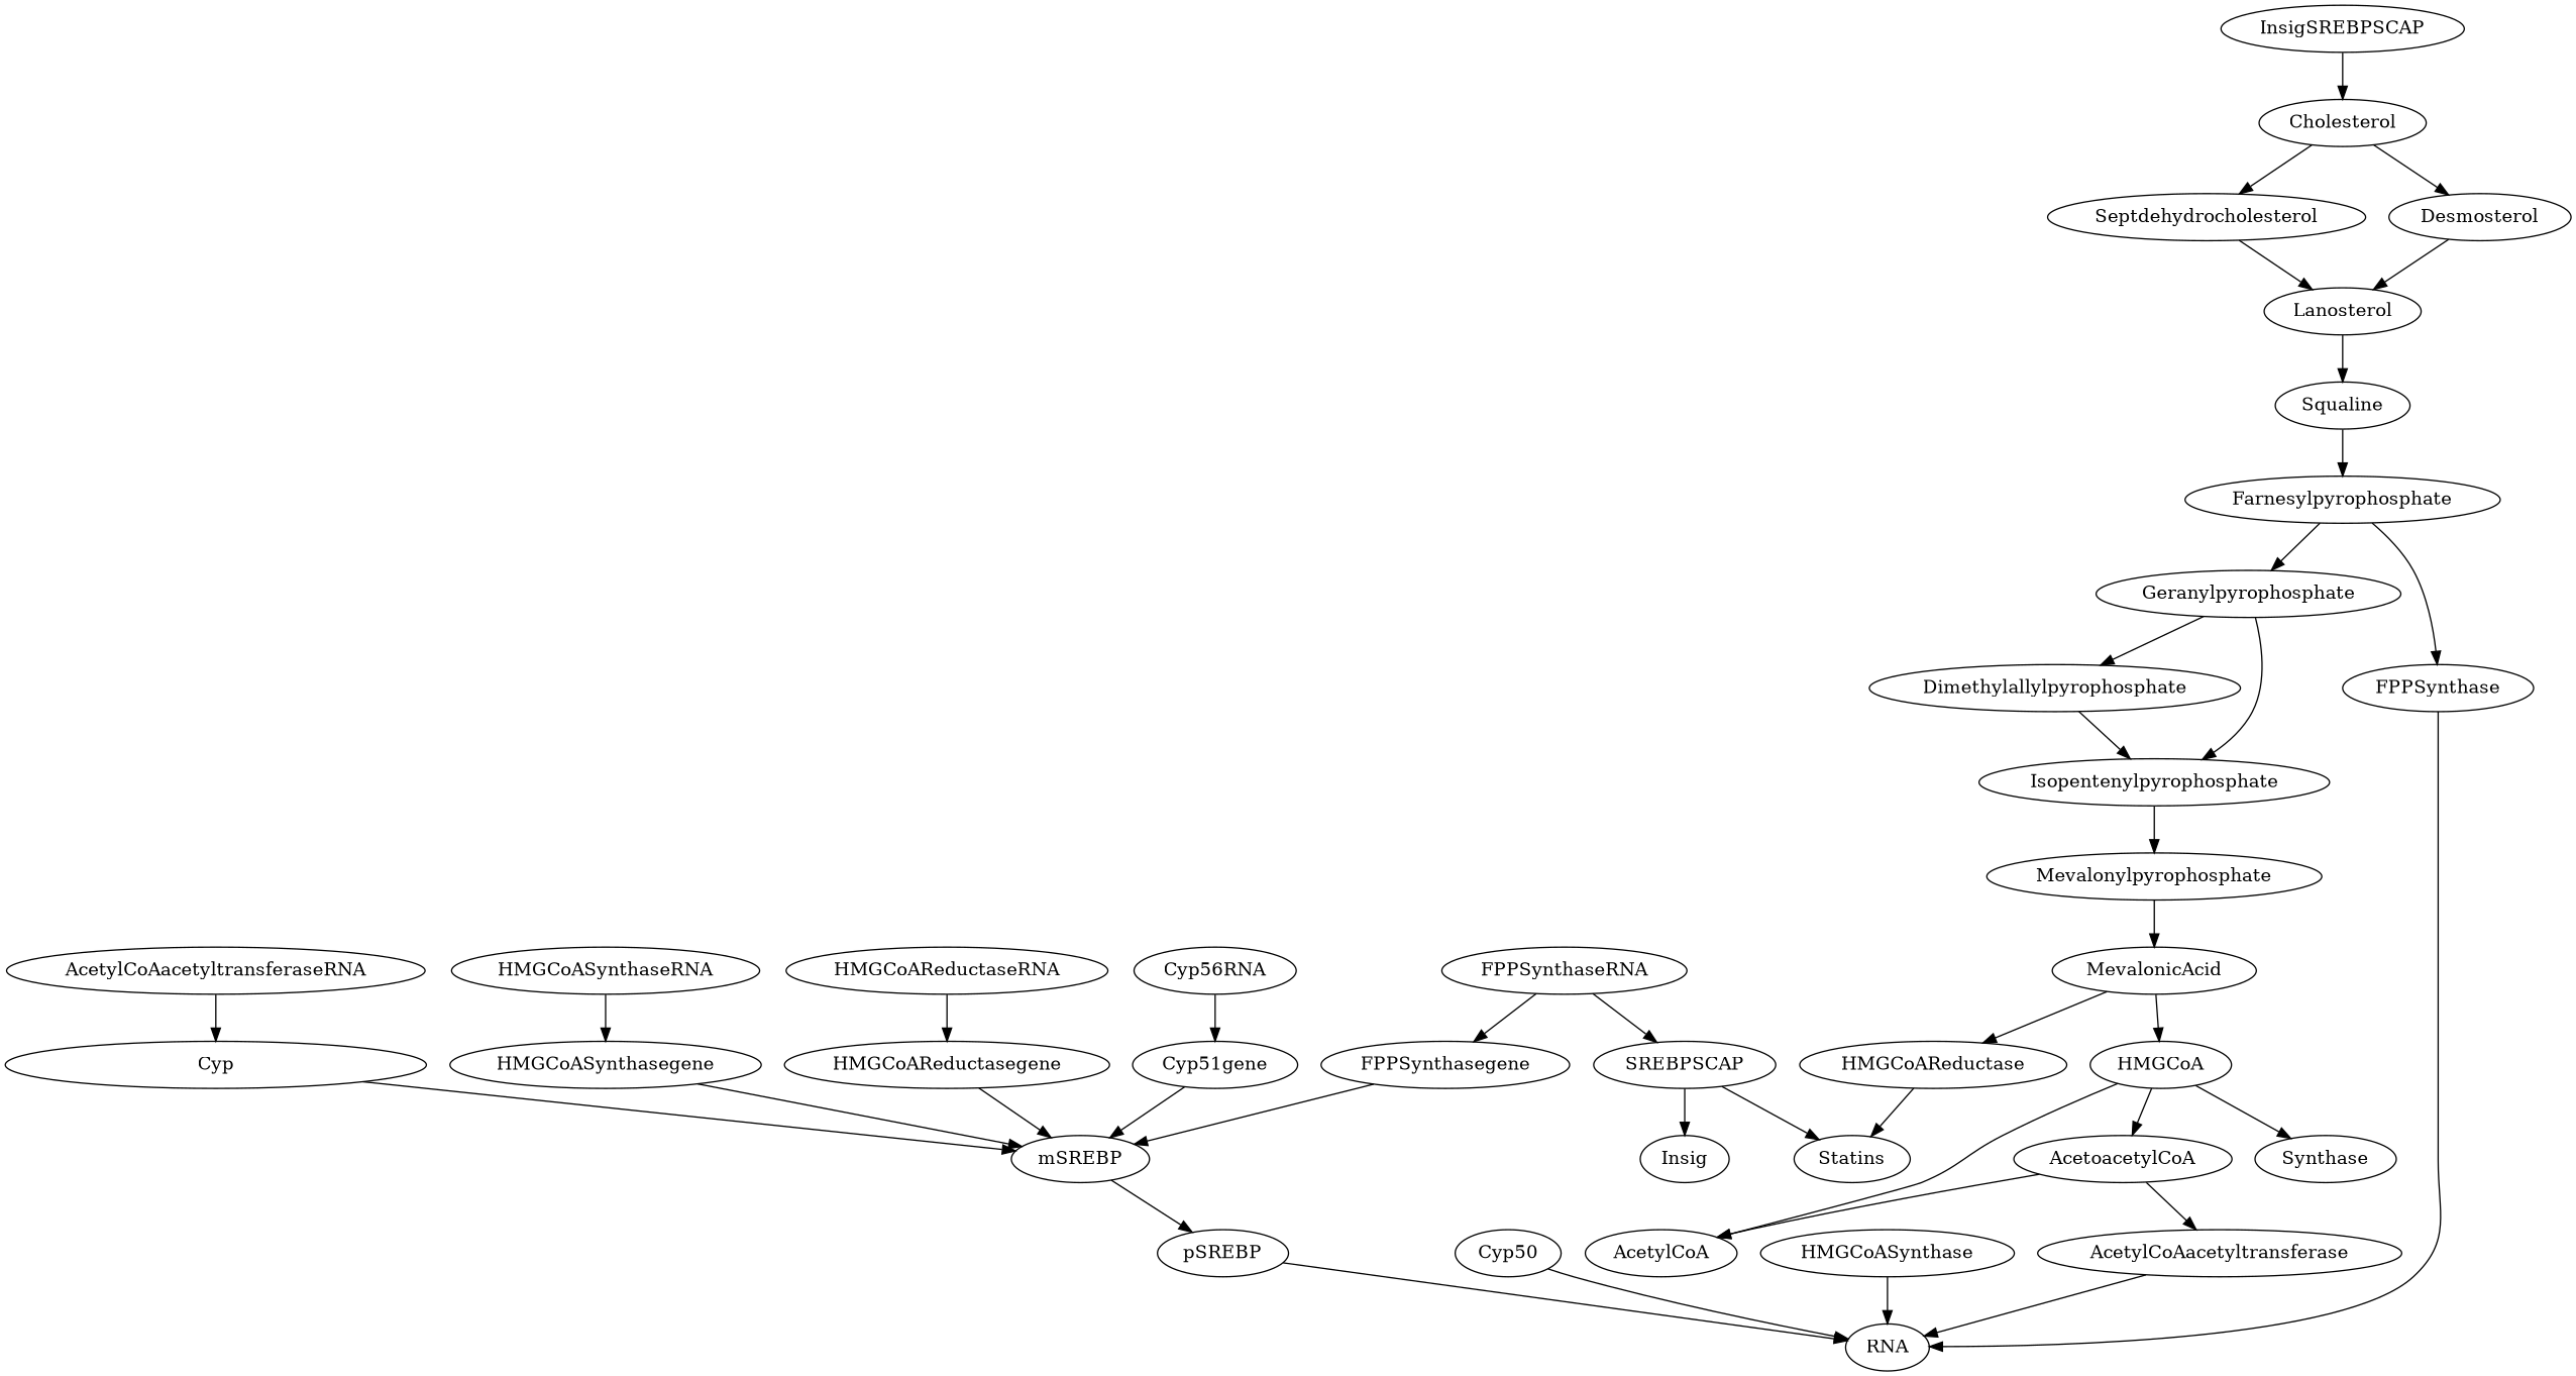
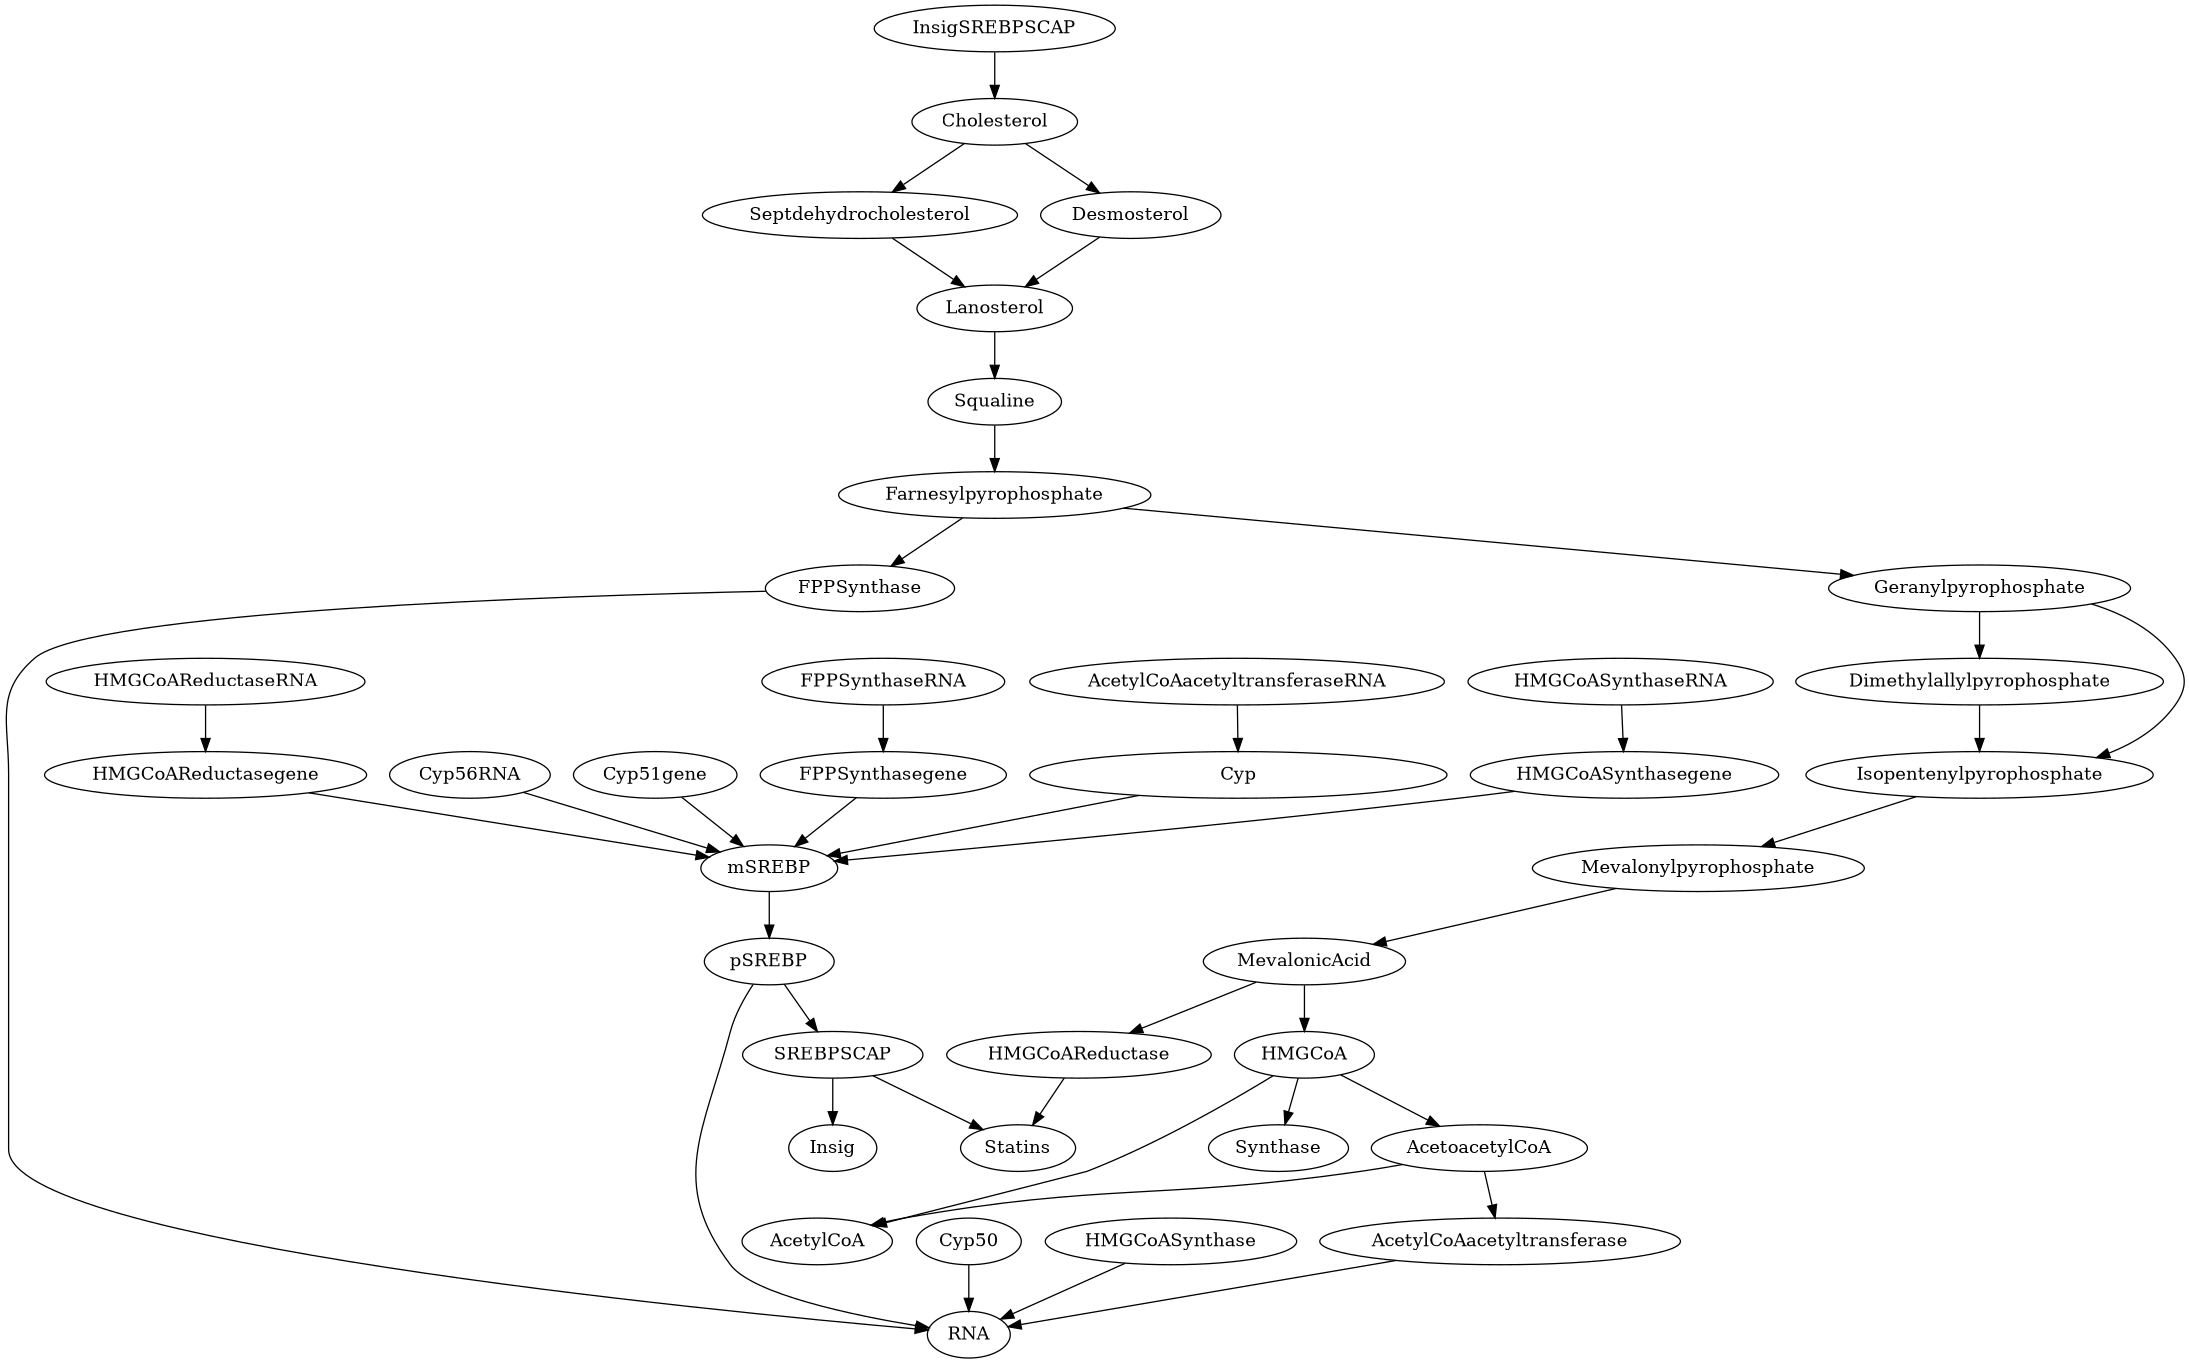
  digraph {
    Squaline [height=0.5 width=1.4263]
    Farnesylpyrophosphate [height=0.5 width=3.3219]
    FPPSynthase [height=0.5 width=2.022]
    Geranylpyrophosphate [height=0.5 width=3.2317]
    RNA [height=0.5 width=0.88464]
    Dimethylallylpyrophosphate [height=0.5 width=3.9358]
    Isopentenylpyrophosphate [height=0.5 width=3.7191]
    Mevalonylpyrophosphate [height=0.5 width=3.5566]
    Lanosterol [height=0.5 width=1.661]
    AcetylCoA [height=0.5 width=1.6068]
    HMGCoAReductaseRNA [height=0.5 width=3.4122]
    HMGCoAReductasegene [height=0.5 width=3.4483]
    mSREBP [height=0.5 width=1.4624]
    pSREBP [height=0.5 width=1.3902]
    SREBPSCAP [height=0.5 width=1.9318]
    n16 [height=0.5 label=Cyp56RNA width=1.7151]
    Cyp51gene [height=0.5 width=1.7512]
    Septdehydrocholesterol [height=0.5 width=3.3761]
    InsigSREBPSCAP [height=0.5 width=2.5817]
    Cholesterol [height=0.5 width=1.7693]
    Desmosterol [height=0.5 width=1.9318]
    FPPSynthasegene [height=0.5 width=2.6359]
    Statins [height=0.5 width=1.2277]
    Insig [height=0.5 width=0.93881]
    AcetylCoAacetyltransferaseRNA [height=0.5 width=4.4413]
    n26 [height=0.5 label=Cyp width=4.4774]
    MevalonicAcid [height=0.5 width=2.1665]
    HMGCoA [height=0.5 width=1.4985]
    HMGCoAReductase [height=0.5 width=2.8345]
    AcetoacetylCoA [height=0.5 width=2.3109]
    Synthase [height=0.5 width=1.4985]
    AcetylCoAacetyltransferase [height=0.5 width=3.8635]
    HMGCoASynthaseRNA [height=0.5 width=3.2678]
    HMGCoASynthasegene [height=0.5 width=3.3039]
    n35 [height=0.5 label=Cyp50 width=1.1193]
    FPPSynthaseRNA [height=0.5 width=2.5998]
    HMGCoASynthase [height=0.5 width=2.69]
    Squaline -> Farnesylpyrophosphate
    Farnesylpyrophosphate -> FPPSynthase
    Farnesylpyrophosphate -> Geranylpyrophosphate
    FPPSynthase -> RNA
    Geranylpyrophosphate -> Dimethylallylpyrophosphate
    Geranylpyrophosphate -> Isopentenylpyrophosphate
    Dimethylallylpyrophosphate -> Isopentenylpyrophosphate
    Isopentenylpyrophosphate -> Mevalonylpyrophosphate
    Mevalonylpyrophosphate -> MevalonicAcid
    Lanosterol -> Squaline
    HMGCoAReductaseRNA -> HMGCoAReductasegene
    HMGCoAReductasegene -> mSREBP
    mSREBP -> pSREBP
    pSREBP -> RNA
-   FPPSynthaseRNA -> SREBPSCAP
+   pSREBP -> SREBPSCAP
    SREBPSCAP -> Statins
    SREBPSCAP -> Insig
-   n16 -> Cyp51gene
+   n16 -> mSREBP
    Cyp51gene -> mSREBP
    Septdehydrocholesterol -> Lanosterol
    InsigSREBPSCAP -> Cholesterol
    Cholesterol -> Septdehydrocholesterol
    Cholesterol -> Desmosterol
    Desmosterol -> Lanosterol
    FPPSynthasegene -> mSREBP
    AcetylCoAacetyltransferaseRNA -> n26
    n26 -> mSREBP
    MevalonicAcid -> HMGCoA
    MevalonicAcid -> HMGCoAReductase
    HMGCoA -> AcetylCoA
    HMGCoA -> AcetoacetylCoA
    HMGCoA -> Synthase
    HMGCoAReductase -> Statins
    AcetoacetylCoA -> AcetylCoA
    AcetoacetylCoA -> AcetylCoAacetyltransferase
    AcetylCoAacetyltransferase -> RNA
    HMGCoASynthaseRNA -> HMGCoASynthasegene
    HMGCoASynthasegene -> mSREBP
    n35 -> RNA
    FPPSynthaseRNA -> FPPSynthasegene
    HMGCoASynthase -> RNA
  }
